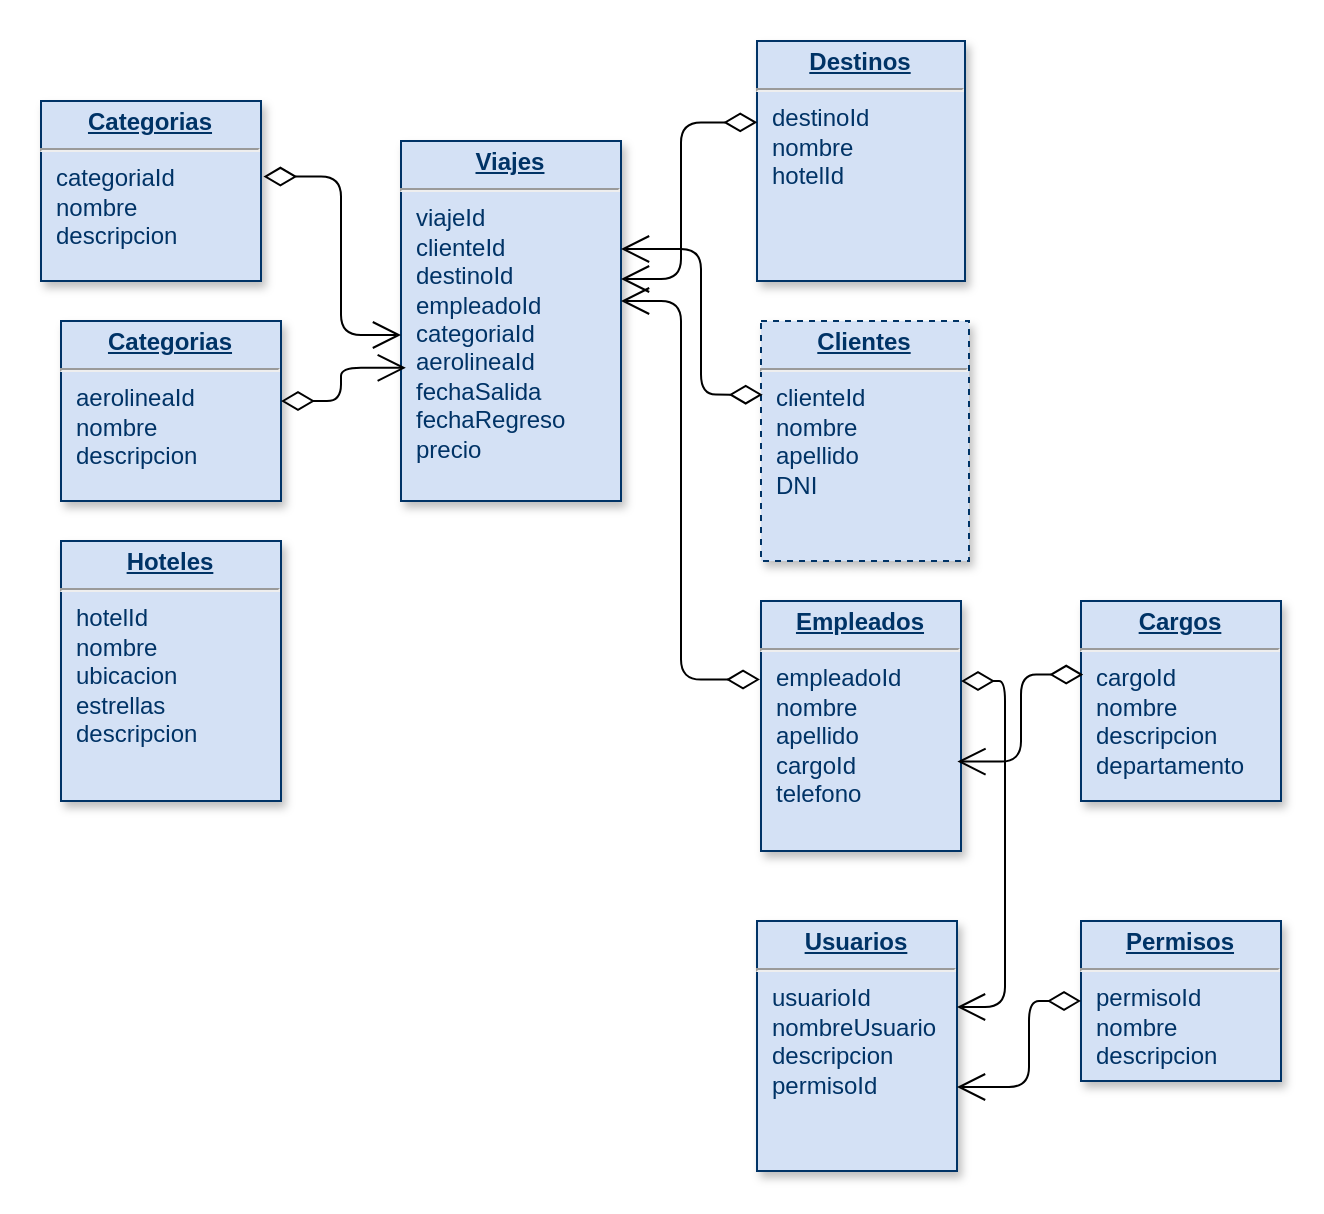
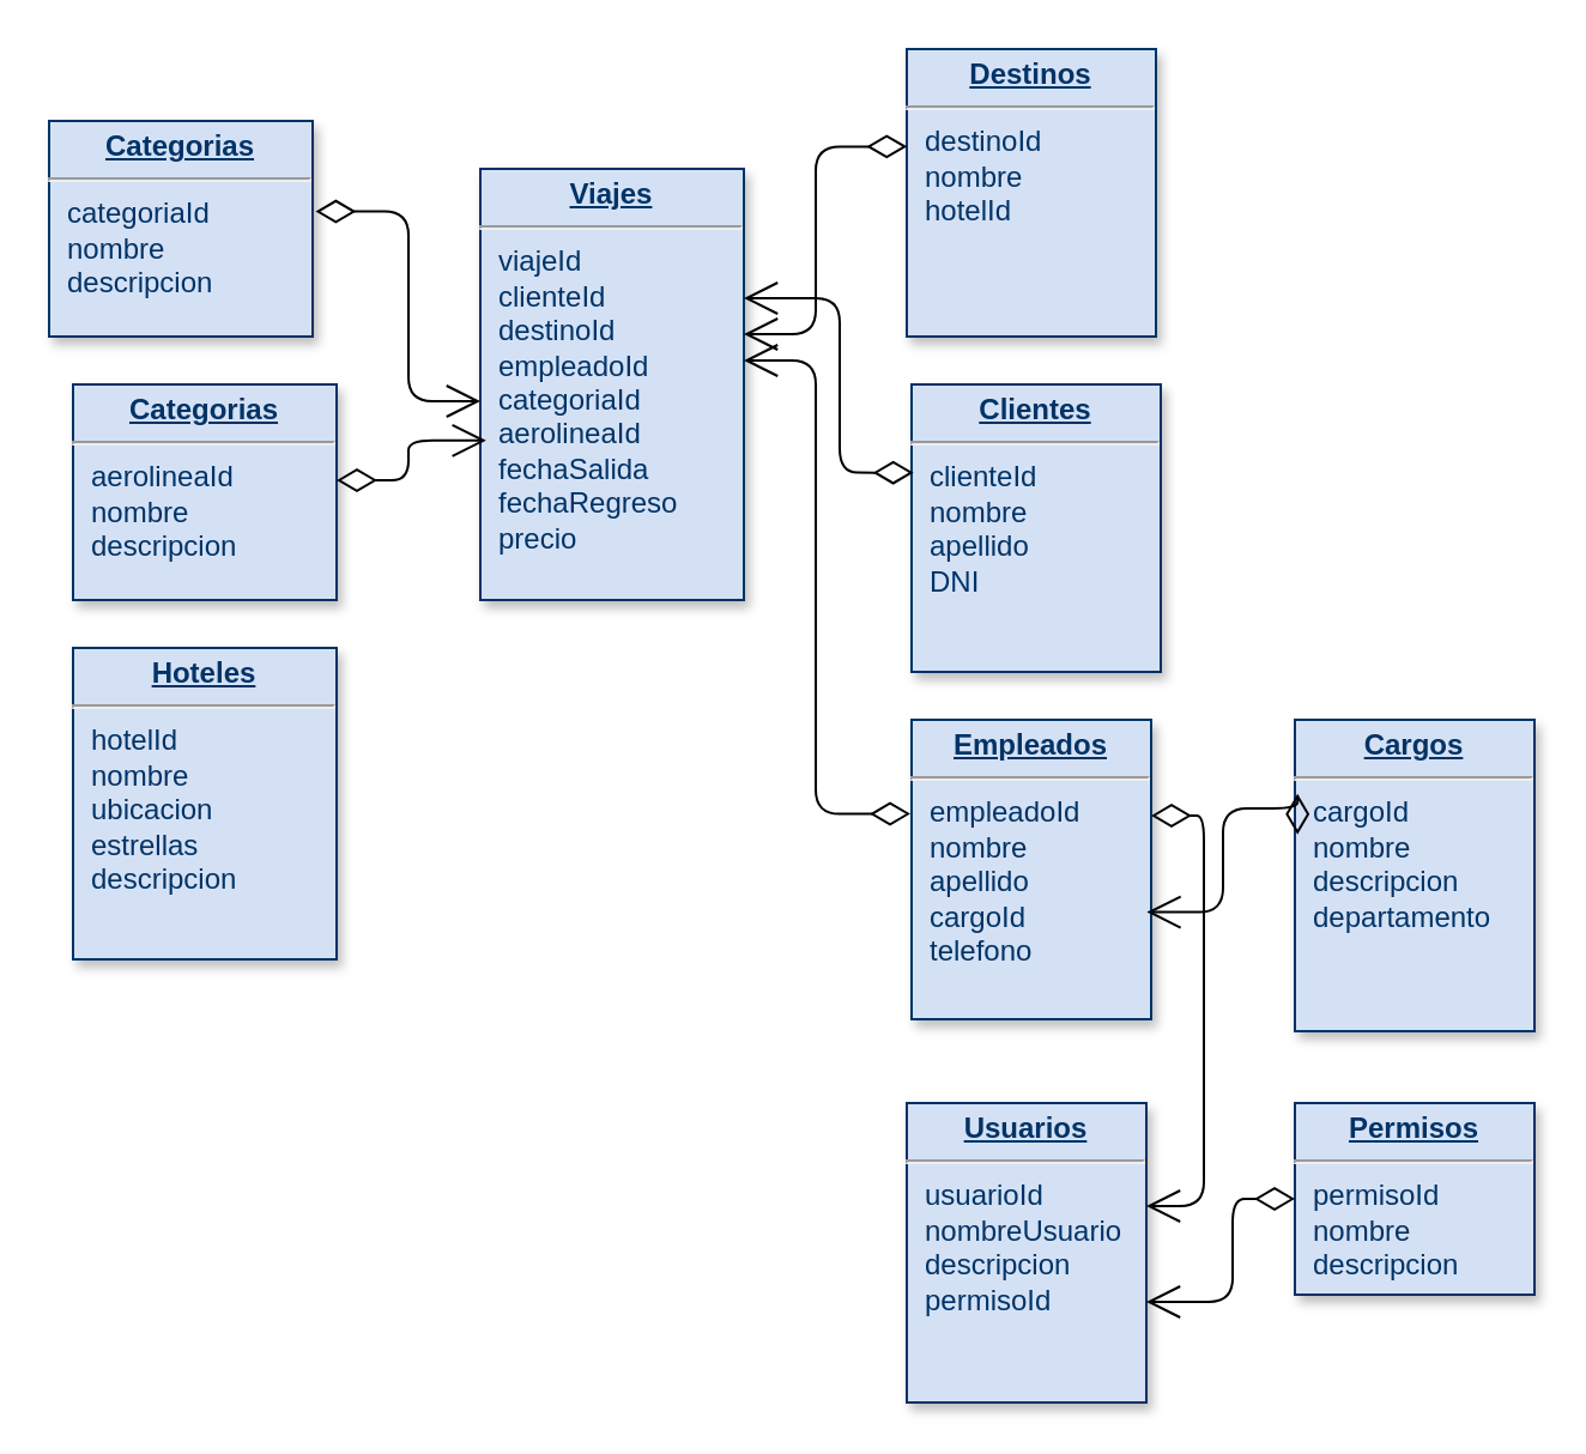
  <mxCell id="0" />
  <mxCell id="1" parent="0" />
  <mxCell id="2" value="&lt;p style=&quot;margin: 0px; margin-top: 4px; text-align: center; text-decoration: underline;&quot;&gt;&lt;strong&gt;Destinos&lt;/strong&gt;&lt;/p&gt;&lt;hr&gt;&lt;p style=&quot;margin: 0px; margin-left: 8px;&quot;&gt;destinoId&lt;br&gt;nombre&lt;/p&gt;&lt;p style=&quot;margin: 0px; margin-left: 8px;&quot;&gt;hotelId&lt;/p&gt;" style="verticalAlign=top;align=left;overflow=fill;fontSize=12;fontFamily=Helvetica;html=1;strokeColor=#003366;shadow=1;fillColor=#D4E1F5;fontColor=#003366" parent="1" vertex="1"><mxGeometry x="378" y="20" width="104" height="120" as="geometry" /></mxCell>
  <mxCell id="3" value="&lt;p style=&quot;margin: 0px; margin-top: 4px; text-align: center; text-decoration: underline;&quot;&gt;&lt;strong&gt;Empleados&lt;/strong&gt;&lt;/p&gt;&lt;hr&gt;&lt;p style=&quot;margin: 0px; margin-left: 8px;&quot;&gt;empleadoId&lt;/p&gt;&lt;p style=&quot;margin: 0px; margin-left: 8px;&quot;&gt;nombre&lt;/p&gt;&lt;p style=&quot;margin: 0px; margin-left: 8px;&quot;&gt;apellido&lt;/p&gt;&lt;p style=&quot;margin: 0px; margin-left: 8px;&quot;&gt;cargoId&lt;/p&gt;&lt;p style=&quot;margin: 0px; margin-left: 8px;&quot;&gt;telefono&lt;/p&gt;" style="verticalAlign=top;align=left;overflow=fill;fontSize=12;fontFamily=Helvetica;html=1;strokeColor=#003366;shadow=1;fillColor=#D4E1F5;fontColor=#003366" parent="1" vertex="1"><mxGeometry x="380" y="300" width="100" height="125" as="geometry" /></mxCell>
  <mxCell id="4" value="&lt;p style=&quot;margin: 0px; margin-top: 4px; text-align: center; text-decoration: underline;&quot;&gt;&lt;b&gt;Viajes&lt;/b&gt;&lt;/p&gt;&lt;hr&gt;&lt;p style=&quot;margin: 0px; margin-left: 8px;&quot;&gt;viajeId&lt;/p&gt;&lt;p style=&quot;margin: 0px; margin-left: 8px;&quot;&gt;clienteId&lt;/p&gt;&lt;p style=&quot;margin: 0px; margin-left: 8px;&quot;&gt;destinoId&lt;/p&gt;&lt;p style=&quot;margin: 0px; margin-left: 8px;&quot;&gt;empleadoId&lt;/p&gt;&lt;p style=&quot;margin: 0px; margin-left: 8px;&quot;&gt;categoriaId&lt;/p&gt;&lt;p style=&quot;margin: 0px; margin-left: 8px;&quot;&gt;aerolineaId&lt;/p&gt;&lt;p style=&quot;margin: 0px; margin-left: 8px;&quot;&gt;fechaSalida&lt;/p&gt;&lt;p style=&quot;margin: 0px; margin-left: 8px;&quot;&gt;fechaRegreso&lt;/p&gt;&lt;p style=&quot;margin: 0px; margin-left: 8px;&quot;&gt;precio&lt;/p&gt;" style="verticalAlign=top;align=left;overflow=fill;fontSize=12;fontFamily=Helvetica;html=1;strokeColor=#003366;shadow=1;fillColor=#D4E1F5;fontColor=#003366" parent="1" vertex="1"><mxGeometry x="200" y="70" width="110" height="180" as="geometry" /></mxCell>
  <mxCell id="5" value="" style="endArrow=open;endSize=12;startArrow=diamondThin;startSize=14;startFill=0;edgeStyle=orthogonalEdgeStyle;exitX=0.001;exitY=0.339;exitDx=0;exitDy=0;exitPerimeter=0;" parent="1" source="2" target="4" edge="1"><mxGeometry y="160" as="geometry"><mxPoint x="360" y="70" as="sourcePoint" /><mxPoint x="500" y="130" as="targetPoint" /><Array as="points"><mxPoint x="340" y="61" /><mxPoint x="340" y="139" /></Array></mxGeometry></mxCell>
- <mxCell id="6" value="&lt;p style=&quot;margin: 0px; margin-top: 4px; text-align: center; text-decoration: underline;&quot;&gt;&lt;b&gt;Clientes&lt;/b&gt;&lt;/p&gt;&lt;hr&gt;&lt;p style=&quot;margin: 0px; margin-left: 8px;&quot;&gt;clienteId&lt;br&gt;&lt;/p&gt;&lt;p style=&quot;margin: 0px; margin-left: 8px;&quot;&gt;nombre&lt;/p&gt;&lt;p style=&quot;margin: 0px; margin-left: 8px;&quot;&gt;apellido&lt;/p&gt;&lt;p style=&quot;margin: 0px; margin-left: 8px;&quot;&gt;DNI&lt;/p&gt;" style="verticalAlign=top;align=left;overflow=fill;fontSize=12;fontFamily=Helvetica;html=1;strokeColor=#003366;shadow=1;fillColor=#D4E1F5;fontColor=#003366;dashed=1;" parent="1" vertex="1"><mxGeometry x="380" y="160" width="104" height="120" as="geometry" /></mxCell>
+ <mxCell id="6" value="&lt;p style=&quot;margin: 0px; margin-top: 4px; text-align: center; text-decoration: underline;&quot;&gt;&lt;b&gt;Clientes&lt;/b&gt;&lt;/p&gt;&lt;hr&gt;&lt;p style=&quot;margin: 0px; margin-left: 8px;&quot;&gt;clienteId&lt;br&gt;&lt;/p&gt;&lt;p style=&quot;margin: 0px; margin-left: 8px;&quot;&gt;nombre&lt;/p&gt;&lt;p style=&quot;margin: 0px; margin-left: 8px;&quot;&gt;apellido&lt;/p&gt;&lt;p style=&quot;margin: 0px; margin-left: 8px;&quot;&gt;DNI&lt;/p&gt;" style="verticalAlign=top;align=left;overflow=fill;fontSize=12;fontFamily=Helvetica;html=1;strokeColor=#003366;shadow=1;fillColor=#D4E1F5;fontColor=#003366" parent="1" vertex="1"><mxGeometry x="380" y="160" width="104" height="120" as="geometry" /></mxCell>
  <mxCell id="7" value="" style="endArrow=open;endSize=12;startArrow=diamondThin;startSize=14;startFill=0;edgeStyle=orthogonalEdgeStyle;exitX=0.008;exitY=0.307;exitDx=0;exitDy=0;exitPerimeter=0;" parent="1" source="6" target="4" edge="1"><mxGeometry y="160" as="geometry"><mxPoint x="360" y="190" as="sourcePoint" /><mxPoint x="310" y="124.48" as="targetPoint" /><Array as="points"><mxPoint x="350" y="197" /><mxPoint x="350" y="124" /></Array></mxGeometry></mxCell>
- <mxCell id="8" value="&lt;p style=&quot;margin: 0px; margin-top: 4px; text-align: center; text-decoration: underline;&quot;&gt;&lt;strong&gt;Cargos&lt;/strong&gt;&lt;/p&gt;&lt;hr&gt;&lt;p style=&quot;margin: 0px; margin-left: 8px;&quot;&gt;cargoId&lt;/p&gt;&lt;p style=&quot;margin: 0px; margin-left: 8px;&quot;&gt;nombre&lt;/p&gt;&lt;p style=&quot;margin: 0px; margin-left: 8px;&quot;&gt;descripcion&lt;/p&gt;&lt;p style=&quot;margin: 0px; margin-left: 8px;&quot;&gt;departamento&lt;/p&gt;" style="verticalAlign=top;align=left;overflow=fill;fontSize=12;fontFamily=Helvetica;html=1;strokeColor=#003366;shadow=1;fillColor=#D4E1F5;fontColor=#003366" parent="1" vertex="1"><mxGeometry x="540" y="300" width="100" height="100" as="geometry" /></mxCell>
+ <mxCell id="8" value="&lt;p style=&quot;margin: 0px; margin-top: 4px; text-align: center; text-decoration: underline;&quot;&gt;&lt;strong&gt;Cargos&lt;/strong&gt;&lt;/p&gt;&lt;hr&gt;&lt;p style=&quot;margin: 0px; margin-left: 8px;&quot;&gt;cargoId&lt;/p&gt;&lt;p style=&quot;margin: 0px; margin-left: 8px;&quot;&gt;nombre&lt;/p&gt;&lt;p style=&quot;margin: 0px; margin-left: 8px;&quot;&gt;descripcion&lt;/p&gt;&lt;p style=&quot;margin: 0px; margin-left: 8px;&quot;&gt;departamento&lt;/p&gt;" style="verticalAlign=top;align=left;overflow=fill;fontSize=12;fontFamily=Helvetica;html=1;strokeColor=#003366;shadow=1;fillColor=#D4E1F5;fontColor=#003366" parent="1" vertex="1"><mxGeometry x="540" y="300" width="100" height="130" as="geometry" /></mxCell>
  <mxCell id="9" value="" style="endArrow=open;endSize=12;startArrow=diamondThin;startSize=14;startFill=0;edgeStyle=orthogonalEdgeStyle;exitX=-0.005;exitY=0.314;exitDx=0;exitDy=0;exitPerimeter=0;" parent="1" source="3" target="4" edge="1"><mxGeometry y="160" as="geometry"><mxPoint x="380" y="232.52" as="sourcePoint" /><mxPoint x="309" y="160" as="targetPoint" /><Array as="points"><mxPoint x="340" y="339" /><mxPoint x="340" y="150" /></Array></mxGeometry></mxCell>
  <mxCell id="10" value="" style="endArrow=open;endSize=12;startArrow=diamondThin;startSize=14;startFill=0;edgeStyle=orthogonalEdgeStyle;entryX=0.982;entryY=0.642;entryDx=0;entryDy=0;exitX=0.011;exitY=0.368;exitDx=0;exitDy=0;exitPerimeter=0;entryPerimeter=0;" parent="1" source="8" target="3" edge="1"><mxGeometry y="160" as="geometry"><mxPoint x="540" y="350" as="sourcePoint" /><mxPoint x="480" y="380" as="targetPoint" /><Array as="points"><mxPoint x="510" y="337" /><mxPoint x="510" y="380" /></Array></mxGeometry></mxCell>
  <mxCell id="11" value="&lt;p style=&quot;margin: 0px; margin-top: 4px; text-align: center; text-decoration: underline;&quot;&gt;&lt;b&gt;Categorias&lt;/b&gt;&lt;/p&gt;&lt;hr&gt;&lt;p style=&quot;margin: 0px; margin-left: 8px;&quot;&gt;categoriaId&lt;/p&gt;&lt;p style=&quot;margin: 0px; margin-left: 8px;&quot;&gt;nombre&lt;/p&gt;&lt;p style=&quot;margin: 0px; margin-left: 8px;&quot;&gt;descripcion&lt;/p&gt;" style="verticalAlign=top;align=left;overflow=fill;fontSize=12;fontFamily=Helvetica;html=1;strokeColor=#003366;shadow=1;fillColor=#D4E1F5;fontColor=#003366" parent="1" vertex="1"><mxGeometry x="20" y="50" width="110" height="90" as="geometry" /></mxCell>
  <mxCell id="12" value="" style="endArrow=open;endSize=12;startArrow=diamondThin;startSize=14;startFill=0;edgeStyle=orthogonalEdgeStyle;exitX=1.011;exitY=0.42;exitDx=0;exitDy=0;exitPerimeter=0;" parent="1" source="11" target="4" edge="1"><mxGeometry y="160" as="geometry"><mxPoint x="178" y="130" as="sourcePoint" /><mxPoint x="110" y="219" as="targetPoint" /><Array as="points"><mxPoint x="170" y="88" /><mxPoint x="170" y="167" /></Array></mxGeometry></mxCell>
  <mxCell id="13" value="&lt;p style=&quot;margin: 0px; margin-top: 4px; text-align: center; text-decoration: underline;&quot;&gt;&lt;b&gt;Categorias&lt;/b&gt;&lt;/p&gt;&lt;hr&gt;&lt;p style=&quot;margin: 0px; margin-left: 8px;&quot;&gt;aerolineaId&lt;/p&gt;&lt;p style=&quot;margin: 0px; margin-left: 8px;&quot;&gt;nombre&lt;/p&gt;&lt;p style=&quot;margin: 0px; margin-left: 8px;&quot;&gt;descripcion&lt;/p&gt;" style="verticalAlign=top;align=left;overflow=fill;fontSize=12;fontFamily=Helvetica;html=1;strokeColor=#003366;shadow=1;fillColor=#D4E1F5;fontColor=#003366" parent="1" vertex="1"><mxGeometry x="30" y="160" width="110" height="90" as="geometry" /></mxCell>
  <mxCell id="14" value="" style="endArrow=open;endSize=12;startArrow=diamondThin;startSize=14;startFill=0;edgeStyle=orthogonalEdgeStyle;entryX=0.022;entryY=0.63;entryDx=0;entryDy=0;entryPerimeter=0;" parent="1" source="13" target="4" edge="1"><mxGeometry y="160" as="geometry"><mxPoint x="140" y="200" as="sourcePoint" /><mxPoint x="199" y="279" as="targetPoint" /><Array as="points"><mxPoint x="170" y="200" /><mxPoint x="170" y="183" /></Array></mxGeometry></mxCell>
  <mxCell id="15" value="&lt;p style=&quot;margin: 0px; margin-top: 4px; text-align: center; text-decoration: underline;&quot;&gt;&lt;b&gt;Hoteles&lt;/b&gt;&lt;/p&gt;&lt;hr&gt;&lt;p style=&quot;margin: 0px; margin-left: 8px;&quot;&gt;hotelId&lt;/p&gt;&lt;p style=&quot;margin: 0px; margin-left: 8px;&quot;&gt;nombre&lt;/p&gt;&lt;p style=&quot;margin: 0px; margin-left: 8px;&quot;&gt;ubicacion&lt;/p&gt;&lt;p style=&quot;margin: 0px; margin-left: 8px;&quot;&gt;estrellas&lt;/p&gt;&lt;p style=&quot;margin: 0px; margin-left: 8px;&quot;&gt;descripcion&lt;/p&gt;" style="verticalAlign=top;align=left;overflow=fill;fontSize=12;fontFamily=Helvetica;html=1;strokeColor=#003366;shadow=1;fillColor=#D4E1F5;fontColor=#003366" parent="1" vertex="1"><mxGeometry x="30" y="270" width="110" height="130" as="geometry" /></mxCell>
  <mxCell id="16" value="&lt;p style=&quot;margin: 0px; margin-top: 4px; text-align: center; text-decoration: underline;&quot;&gt;&lt;b&gt;Usuarios&lt;/b&gt;&lt;/p&gt;&lt;hr&gt;&lt;p style=&quot;margin: 0px; margin-left: 8px;&quot;&gt;usuarioId&lt;/p&gt;&lt;p style=&quot;margin: 0px; margin-left: 8px;&quot;&gt;nombreUsuario&lt;/p&gt;&lt;p style=&quot;margin: 0px; margin-left: 8px;&quot;&gt;descripcion&lt;/p&gt;&lt;p style=&quot;margin: 0px; margin-left: 8px;&quot;&gt;permisoId&lt;/p&gt;" style="verticalAlign=top;align=left;overflow=fill;fontSize=12;fontFamily=Helvetica;html=1;strokeColor=#003366;shadow=1;fillColor=#D4E1F5;fontColor=#003366" vertex="1" parent="1"><mxGeometry x="378" y="460" width="100" height="125" as="geometry" /></mxCell>
  <mxCell id="17" value="" style="endArrow=open;endSize=12;startArrow=diamondThin;startSize=14;startFill=0;edgeStyle=orthogonalEdgeStyle;" edge="1" parent="1" source="3" target="16"><mxGeometry y="160" as="geometry"><mxPoint x="547" y="460" as="sourcePoint" /><mxPoint x="484" y="503" as="targetPoint" /><Array as="points"><mxPoint x="502" y="340" /><mxPoint x="502" y="503" /></Array></mxGeometry></mxCell>
  <mxCell id="18" value="&lt;p style=&quot;margin: 0px; margin-top: 4px; text-align: center; text-decoration: underline;&quot;&gt;&lt;b&gt;Permisos&lt;/b&gt;&lt;/p&gt;&lt;hr&gt;&lt;p style=&quot;margin: 0px; margin-left: 8px;&quot;&gt;permisoId&lt;/p&gt;&lt;p style=&quot;margin: 0px; margin-left: 8px;&quot;&gt;nombre&lt;/p&gt;&lt;p style=&quot;margin: 0px; margin-left: 8px;&quot;&gt;descripcion&lt;/p&gt;" style="verticalAlign=top;align=left;overflow=fill;fontSize=12;fontFamily=Helvetica;html=1;strokeColor=#003366;shadow=1;fillColor=#D4E1F5;fontColor=#003366" vertex="1" parent="1"><mxGeometry x="540" y="460" width="100" height="80" as="geometry" /></mxCell>
  <mxCell id="19" value="" style="endArrow=open;endSize=12;startArrow=diamondThin;startSize=14;startFill=0;edgeStyle=orthogonalEdgeStyle;" edge="1" parent="1" source="18" target="16"><mxGeometry y="160" as="geometry"><mxPoint x="545" y="500" as="sourcePoint" /><mxPoint x="482" y="543" as="targetPoint" /><Array as="points"><mxPoint x="514" y="500" /><mxPoint x="514" y="543" /></Array></mxGeometry></mxCell>
